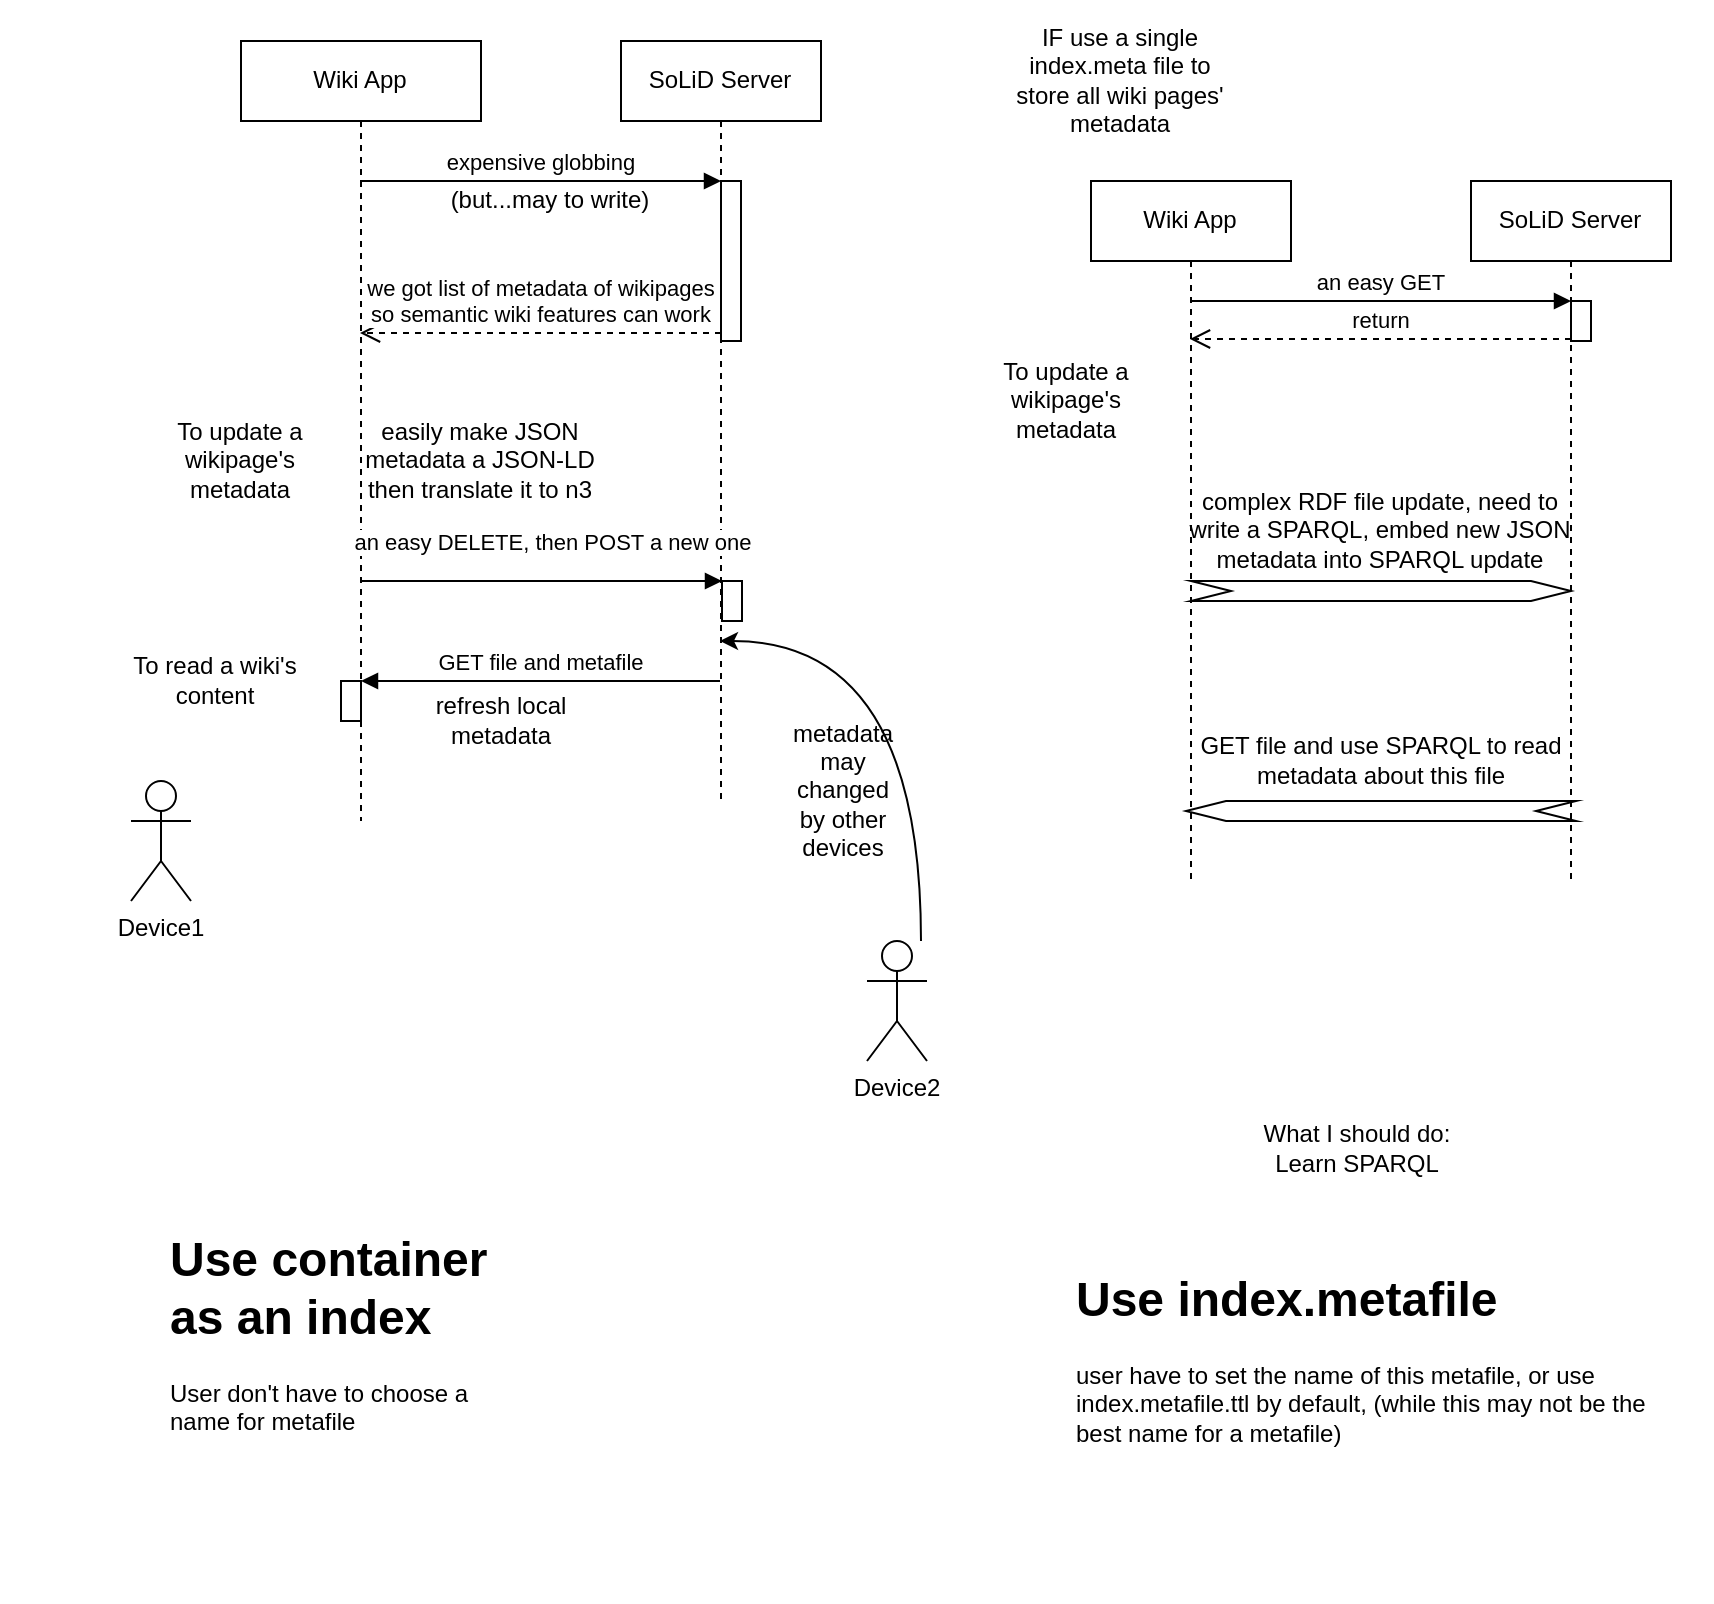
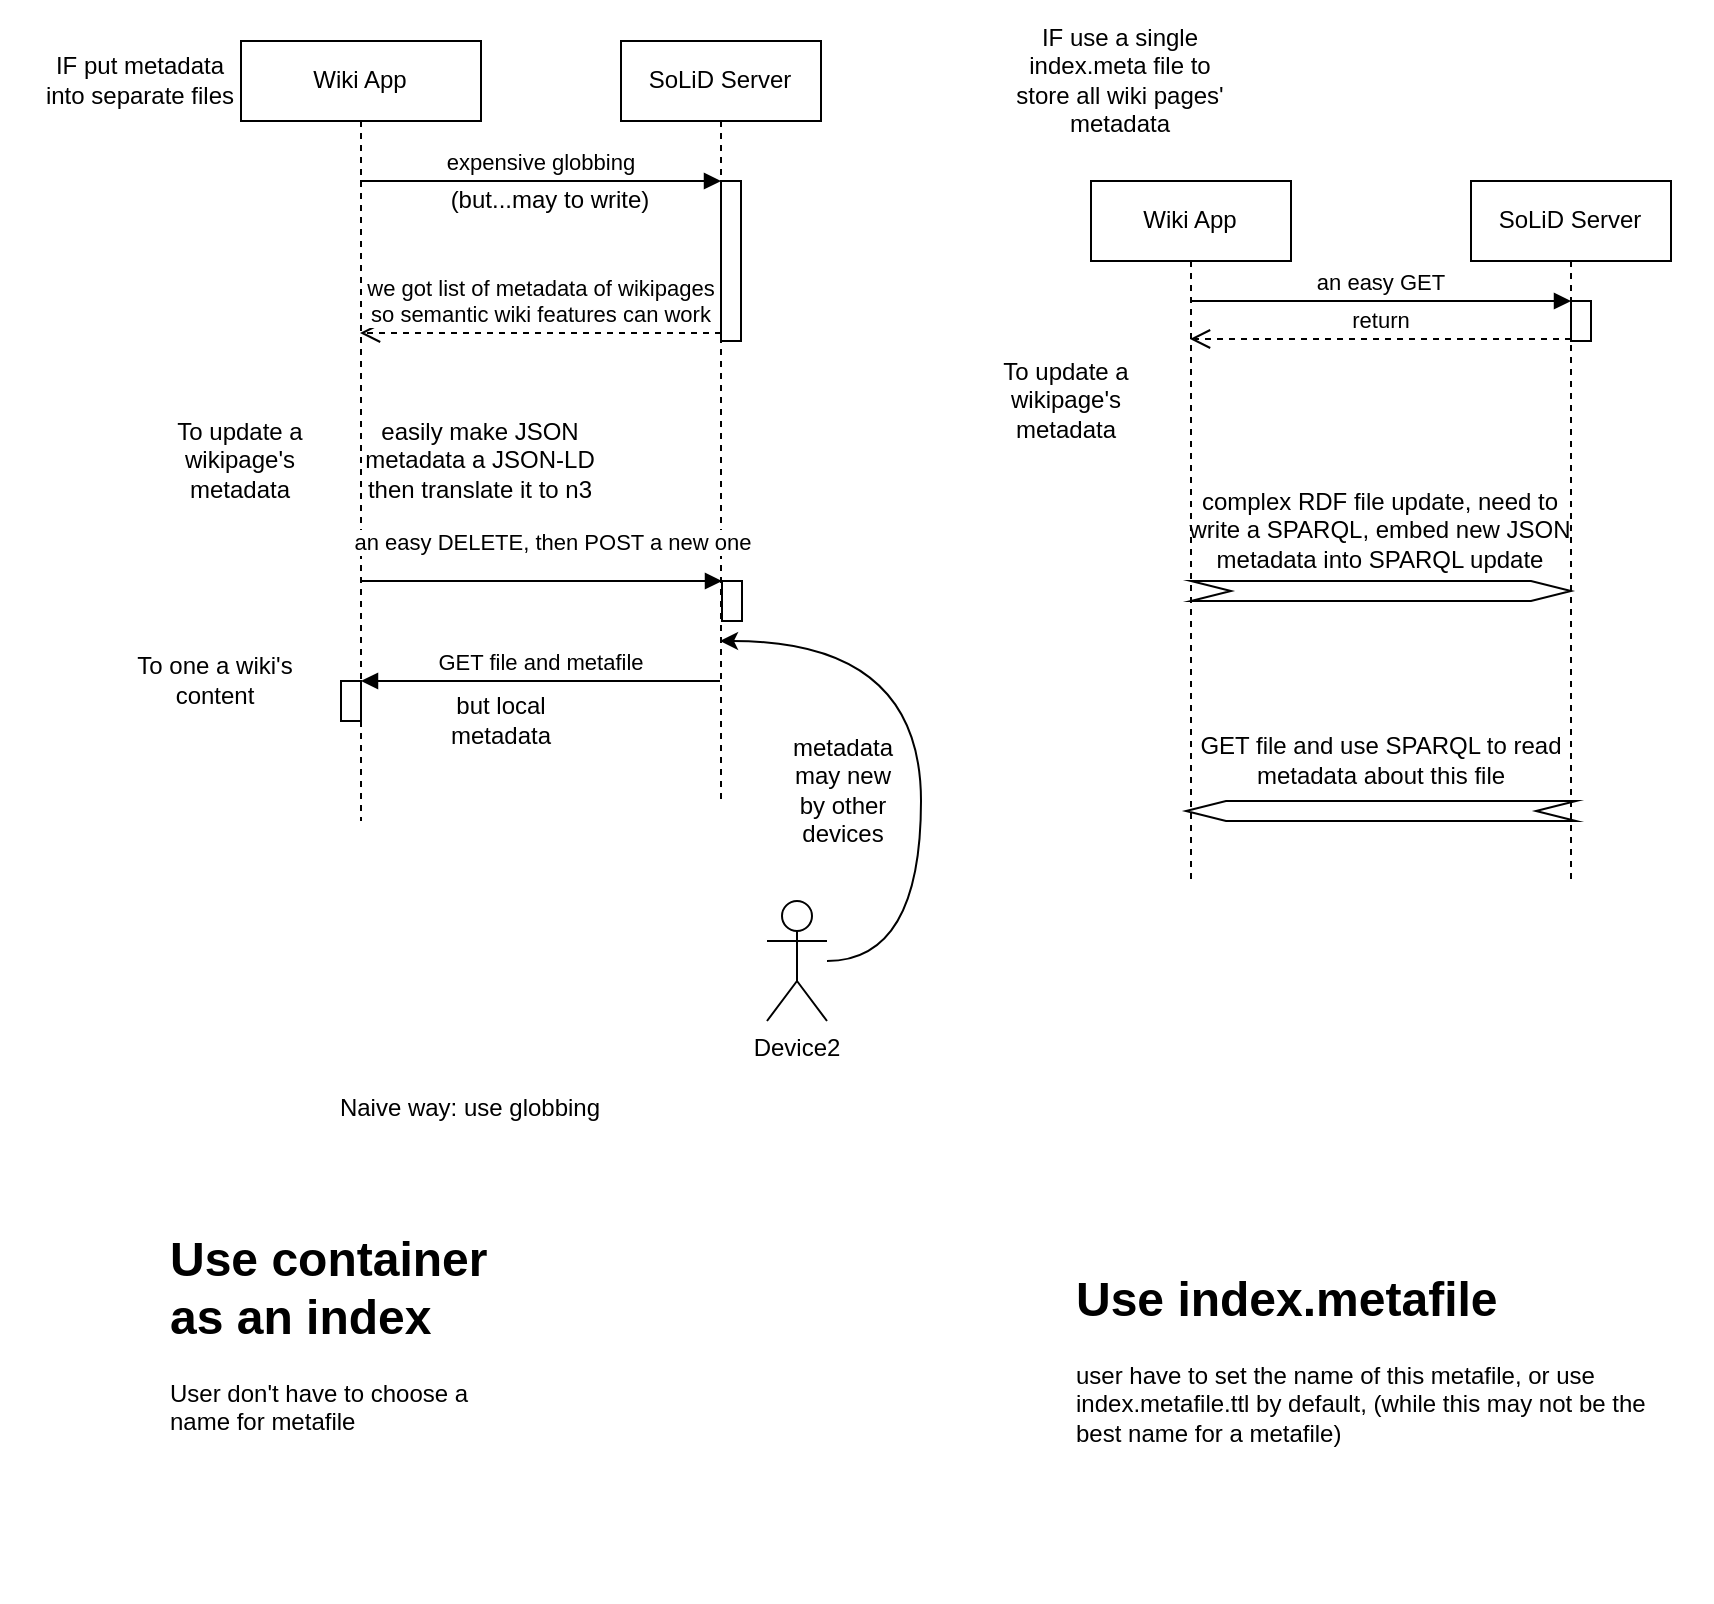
  <mxCell id="0" />
  <mxCell id="1" parent="0" />
  <mxCell id="2" value="Wiki App" style="shape=umlLifeline;perimeter=lifelinePerimeter;whiteSpace=wrap;html=1;container=1;collapsible=0;recursiveResize=0;outlineConnect=0;" vertex="1" parent="1"><mxGeometry x="120" y="20" width="120" height="390" as="geometry" /></mxCell>
  <mxCell id="3" value="" style="html=1;points=[];perimeter=orthogonalPerimeter;" vertex="1" parent="2"><mxGeometry x="50" y="320" width="10" height="20" as="geometry" /></mxCell>
  <mxCell id="4" value="SoLiD Server" style="shape=umlLifeline;perimeter=lifelinePerimeter;whiteSpace=wrap;html=1;container=1;collapsible=0;recursiveResize=0;outlineConnect=0;" vertex="1" parent="1"><mxGeometry x="310" y="20" width="100" height="380" as="geometry" /></mxCell>
  <mxCell id="5" value="" style="html=1;points=[];perimeter=orthogonalPerimeter;" vertex="1" parent="4"><mxGeometry x="50" y="70" width="10" height="80" as="geometry" /></mxCell>
  <mxCell id="6" value="" style="html=1;points=[];perimeter=orthogonalPerimeter;" vertex="1" parent="4"><mxGeometry x="50.5" y="270" width="10" height="20" as="geometry" /></mxCell>
  <mxCell id="7" value="Wiki App" style="shape=umlLifeline;perimeter=lifelinePerimeter;whiteSpace=wrap;html=1;container=1;collapsible=0;recursiveResize=0;outlineConnect=0;" vertex="1" parent="1"><mxGeometry x="545" y="90" width="100" height="350" as="geometry" /></mxCell>
  <mxCell id="8" value="SoLiD Server" style="shape=umlLifeline;perimeter=lifelinePerimeter;whiteSpace=wrap;html=1;container=1;collapsible=0;recursiveResize=0;outlineConnect=0;" vertex="1" parent="1"><mxGeometry x="735" y="90" width="100" height="350" as="geometry" /></mxCell>
  <mxCell id="9" value="" style="html=1;points=[];perimeter=orthogonalPerimeter;" vertex="1" parent="8"><mxGeometry x="50" y="60" width="10" height="20" as="geometry" /></mxCell>
  <mxCell id="10" value="&lt;div&gt;expensive globbing&lt;/div&gt;" style="html=1;verticalAlign=bottom;endArrow=block;entryX=0;entryY=0;" edge="1" target="5" parent="1" source="2"><mxGeometry relative="1" as="geometry"><mxPoint x="290" y="90" as="sourcePoint" /></mxGeometry></mxCell>
  <mxCell id="11" value="&lt;div&gt;we got list of metadata of wikipages&lt;/div&gt;&lt;div&gt;so semantic wiki features can work&lt;br&gt;&lt;/div&gt;" style="html=1;verticalAlign=bottom;endArrow=open;dashed=1;endSize=8;exitX=0;exitY=0.95;" edge="1" source="5" parent="1" target="2"><mxGeometry relative="1" as="geometry"><mxPoint x="290" y="166" as="targetPoint" /></mxGeometry></mxCell>
+ <mxCell id="12" value="IF put metadata into separate files" style="text;html=1;strokeColor=none;fillColor=none;align=center;verticalAlign=middle;whiteSpace=wrap;rounded=0;" vertex="1" parent="1"><mxGeometry y="30" width="100" height="20" as="geometry" x="20" /></mxCell>
  <mxCell id="13" value="IF use a single index.meta file to store all wiki pages' metadata" style="text;html=1;strokeColor=none;fillColor=none;align=center;verticalAlign=middle;whiteSpace=wrap;rounded=0;" vertex="1" parent="1"><mxGeometry x="505" y="30" width="110" height="20" as="geometry" /></mxCell>
  <mxCell id="14" value="an easy DELETE, then POST a new one" style="html=1;verticalAlign=bottom;endArrow=block;entryX=0;entryY=0;" edge="1" target="6" parent="1" source="2"><mxGeometry x="0.062" y="10" relative="1" as="geometry"><mxPoint x="190" y="290" as="sourcePoint" /><mxPoint as="offset" /></mxGeometry></mxCell>
  <mxCell id="15" value="To update a wikipage's metadata" style="text;html=1;strokeColor=none;fillColor=none;align=center;verticalAlign=middle;whiteSpace=wrap;rounded=0;" vertex="1" parent="1"><mxGeometry x="65" y="220" width="110" height="20" as="geometry" /></mxCell>
  <mxCell id="16" value="an easy GET" style="html=1;verticalAlign=bottom;endArrow=block;entryX=0;entryY=0;" edge="1" target="9" parent="1" source="7"><mxGeometry relative="1" as="geometry"><mxPoint x="715" y="150" as="sourcePoint" /></mxGeometry></mxCell>
  <mxCell id="17" value="return" style="html=1;verticalAlign=bottom;endArrow=open;dashed=1;endSize=8;exitX=0;exitY=0.95;" edge="1" source="9" parent="1" target="7"><mxGeometry relative="1" as="geometry"><mxPoint x="715" y="226" as="targetPoint" /></mxGeometry></mxCell>
  <mxCell id="18" value="easily make JSON metadata a JSON-LD then translate it to n3" style="text;html=1;strokeColor=none;fillColor=none;align=center;verticalAlign=middle;whiteSpace=wrap;rounded=0;" vertex="1" parent="1"><mxGeometry x="170" y="220" width="140" height="20" as="geometry" /></mxCell>
  <mxCell id="19" value="To update a wikipage's metadata" style="text;html=1;strokeColor=none;fillColor=none;align=center;verticalAlign=middle;whiteSpace=wrap;rounded=0;" vertex="1" parent="1"><mxGeometry x="478" y="190" width="110" height="20" as="geometry" /></mxCell>
  <mxCell id="20" value="complex RDF file update, need to write a SPARQL, embed new JSON metadata into SPARQL update" style="text;html=1;strokeColor=none;fillColor=none;align=center;verticalAlign=middle;whiteSpace=wrap;rounded=0;" vertex="1" parent="1"><mxGeometry x="590" y="230" width="200" height="70" as="geometry" /></mxCell>
  <mxCell id="21" value="(but...may to write)" style="text;html=1;strokeColor=none;fillColor=none;align=center;verticalAlign=middle;whiteSpace=wrap;rounded=0;" vertex="1" parent="1"><mxGeometry x="210" y="90" width="130" height="20" as="geometry" /></mxCell>
  <mxCell id="22" value="" style="shape=step;perimeter=stepPerimeter;whiteSpace=wrap;html=1;fixedSize=1;" vertex="1" parent="1"><mxGeometry x="595" y="290" width="190" height="10" as="geometry" /></mxCell>
- <mxCell id="24" value="What I should do: Learn SPARQL" style="text;html=1;strokeColor=none;fillColor=none;align=center;verticalAlign=middle;whiteSpace=wrap;rounded=0;" vertex="1" parent="1"><mxGeometry x="615" y="564" width="127" height="20" as="geometry" /></mxCell>
+ <mxCell id="23" value="Naive way: use globbing" style="text;html=1;strokeColor=none;fillColor=none;align=center;verticalAlign=middle;whiteSpace=wrap;rounded=0;" vertex="1" parent="1"><mxGeometry x="155" y="544" width="160" height="20" as="geometry" /></mxCell>
  <mxCell id="25" value="GET file and metafile" style="html=1;verticalAlign=bottom;endArrow=block;entryX=1;entryY=0;" edge="1" target="3" parent="1" source="4"><mxGeometry relative="1" as="geometry"><mxPoint x="240" y="340" as="sourcePoint" /></mxGeometry></mxCell>
- <mxCell id="26" value="To read a wiki's content" style="text;html=1;strokeColor=none;fillColor=none;align=center;verticalAlign=middle;whiteSpace=wrap;rounded=0;" vertex="1" parent="1"><mxGeometry x="60" y="330" width="95" height="20" as="geometry" /></mxCell>
+ <mxCell id="26" value="To one a wiki's content" style="text;html=1;strokeColor=none;fillColor=none;align=center;verticalAlign=middle;whiteSpace=wrap;rounded=0;" vertex="1" parent="1"><mxGeometry x="60" y="330" width="95" height="20" as="geometry" /></mxCell>
  <mxCell id="27" value="GET file and use SPARQL to read metadata about this file" style="text;html=1;strokeColor=none;fillColor=none;align=center;verticalAlign=middle;whiteSpace=wrap;rounded=0;" vertex="1" parent="1"><mxGeometry x="582.5" y="370" width="215" height="20" as="geometry" /></mxCell>
- <mxCell id="28" value="&lt;div&gt;Device1&lt;/div&gt;" style="shape=umlActor;verticalLabelPosition=bottom;labelBackgroundColor=#ffffff;verticalAlign=top;html=1;outlineConnect=0;" vertex="1" parent="1"><mxGeometry x="65" y="390" width="30" height="60" as="geometry" /></mxCell>
  <mxCell id="29" value="" style="shape=step;perimeter=stepPerimeter;whiteSpace=wrap;html=1;fixedSize=1;rotation=180;" vertex="1" parent="1"><mxGeometry x="592.5" y="400" width="195" height="10" as="geometry" /></mxCell>
  <mxCell id="30" style="edgeStyle=orthogonalEdgeStyle;rounded=0;orthogonalLoop=1;jettySize=auto;html=1;curved=1;" edge="1" parent="1" source="31" target="4"><mxGeometry relative="1" as="geometry"><Array as="points"><mxPoint x="460" y="320" /></Array></mxGeometry></mxCell>
- <mxCell id="31" value="&lt;div&gt;Device2&lt;/div&gt;" style="shape=umlActor;verticalLabelPosition=bottom;labelBackgroundColor=#ffffff;verticalAlign=top;html=1;outlineConnect=0;" vertex="1" parent="1"><mxGeometry x="433" y="470" width="30" height="60" as="geometry" /></mxCell>
- <mxCell id="32" value="metadata may changed by other devices" style="text;html=1;strokeColor=none;fillColor=none;align=center;verticalAlign=middle;whiteSpace=wrap;rounded=0;" vertex="1" parent="1"><mxGeometry x="390" y="385" width="63" height="20" as="geometry" /></mxCell>
- <mxCell id="33" value="refresh local metadata" style="text;html=1;strokeColor=none;fillColor=none;align=center;verticalAlign=middle;whiteSpace=wrap;rounded=0;" vertex="1" parent="1"><mxGeometry x="202.5" y="350" width="95" height="20" as="geometry" /></mxCell>
+ <mxCell id="31" value="&lt;div&gt;Device2&lt;/div&gt;" style="shape=umlActor;verticalLabelPosition=bottom;labelBackgroundColor=#ffffff;verticalAlign=top;html=1;outlineConnect=0;" vertex="1" parent="1"><mxGeometry x="383" y="450" width="30" height="60" as="geometry" /></mxCell>
+ <mxCell id="32" value="metadata may new by other devices" style="text;html=1;strokeColor=none;fillColor=none;align=center;verticalAlign=middle;whiteSpace=wrap;rounded=0;" vertex="1" parent="1"><mxGeometry x="390" y="385" width="63" height="20" as="geometry" /></mxCell>
+ <mxCell id="33" value="but local metadata" style="text;html=1;strokeColor=none;fillColor=none;align=center;verticalAlign=middle;whiteSpace=wrap;rounded=0;" vertex="1" parent="1"><mxGeometry x="202.5" y="350" width="95" height="20" as="geometry" /></mxCell>
  <mxCell id="34" value="&lt;h1&gt;Use index.metafile&lt;br&gt;&lt;/h1&gt;&lt;div&gt;user have to set the name of this metafile, or use index.metafile.ttl by default, (while this may not be the best name for a metafile)&lt;br&gt;&lt;/div&gt;" style="text;html=1;strokeColor=none;fillColor=none;spacing=5;spacingTop=-20;whiteSpace=wrap;overflow=hidden;rounded=0;" vertex="1" parent="1"><mxGeometry x="533" y="630" width="297" height="150" as="geometry" /></mxCell>
  <mxCell id="35" value="&lt;h1&gt;Use container as an index&lt;br&gt;&lt;/h1&gt;&lt;p&gt;User don't have to choose a name for metafile&lt;br&gt;&lt;/p&gt;" style="text;html=1;strokeColor=none;fillColor=none;spacing=5;spacingTop=-20;whiteSpace=wrap;overflow=hidden;rounded=0;" vertex="1" parent="1"><mxGeometry x="80" y="610" width="190" height="120" as="geometry" /></mxCell>
